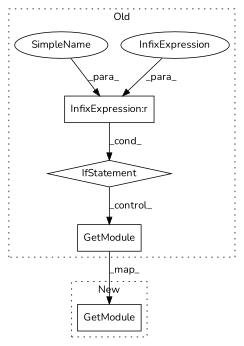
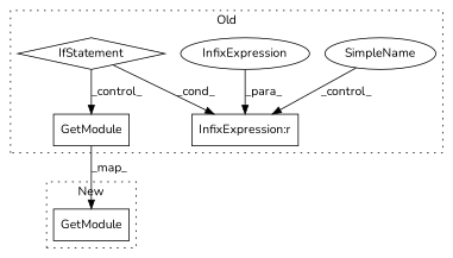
  digraph {
    fontname=Nunito
    node [a=32 fontname=Nunito l=31 shape=box]
    edge [fontname=Nunito]
    n1 [label=GetModule s=7762]
    n2 [a=27 l=4 label="InfixExpression:r" s=7720]
    n3 [a=45 l=4 label=InfixExpression s=7724 shape=ellipse]
    n4 [a=25 l="4,7" label=IfStatement s="7696,7728" shape=diamond]
    n5 [a=42 l=20 label=SimpleName s=7700 shape=ellipse]
    n6 [label=GetModule s=7685]
    subgraph cluster_1 {
      label=Old
      style=dotted
      n1
      n2
      n3
      n4
      n5
    }
    subgraph cluster_2 {
      label=New
      style=dotted
      n6
    }
    n1 -> n6 [label=_map_]
-   n2 -> n4 [label=_cond_]
+   n4 -> n2 [label=_cond_]
    n3 -> n2 [label=_para_]
    n4 -> n1 [label=_control_]
-   n5 -> n2 [label=_para_]
+   n5 -> n2 [label=_control_]
  }
